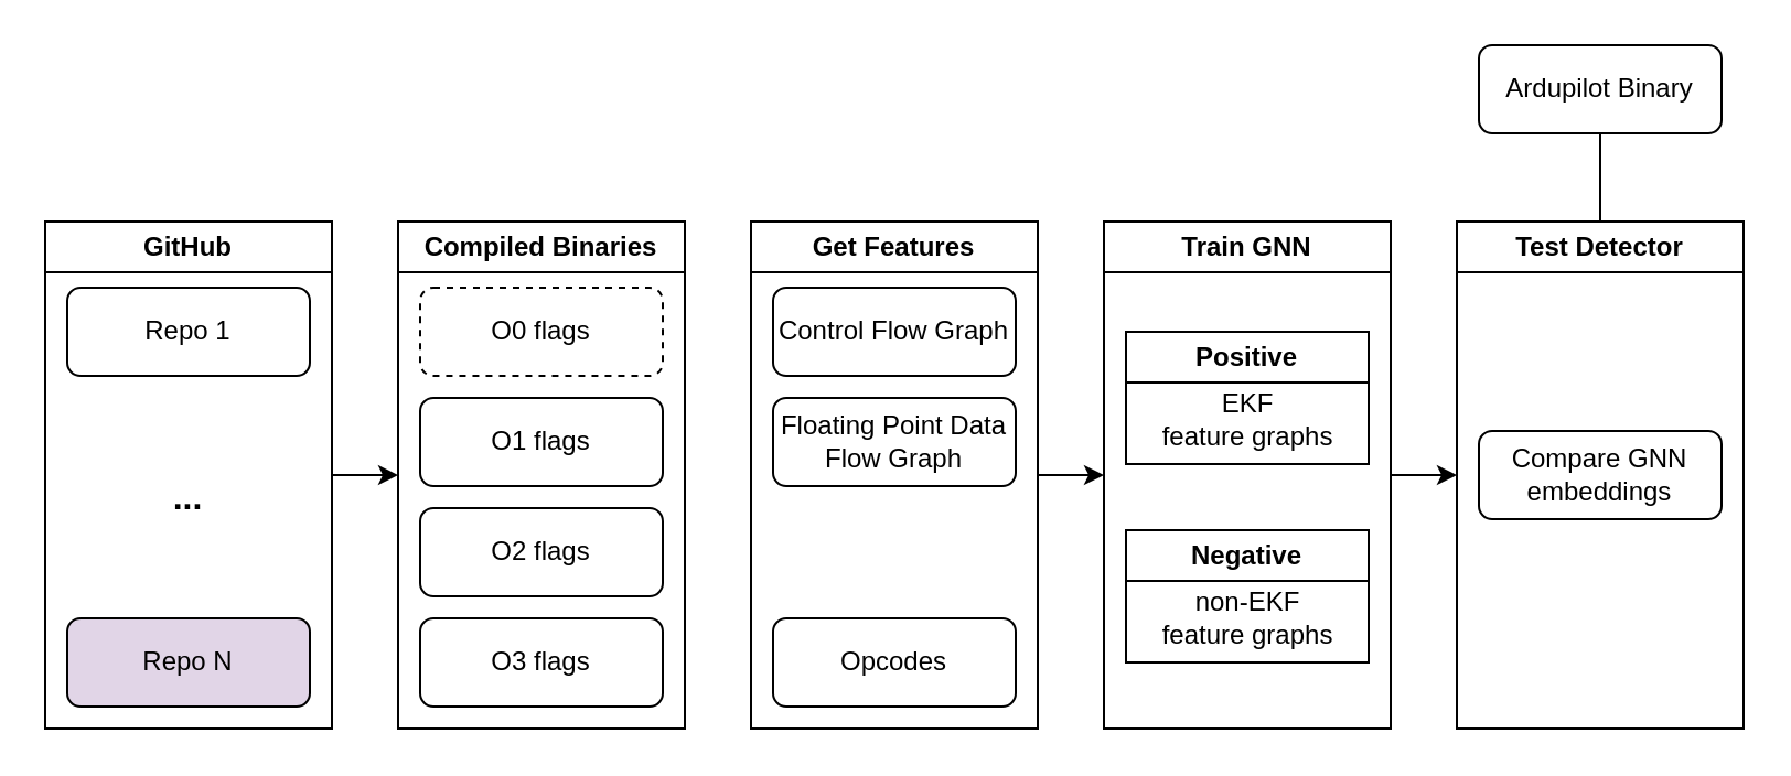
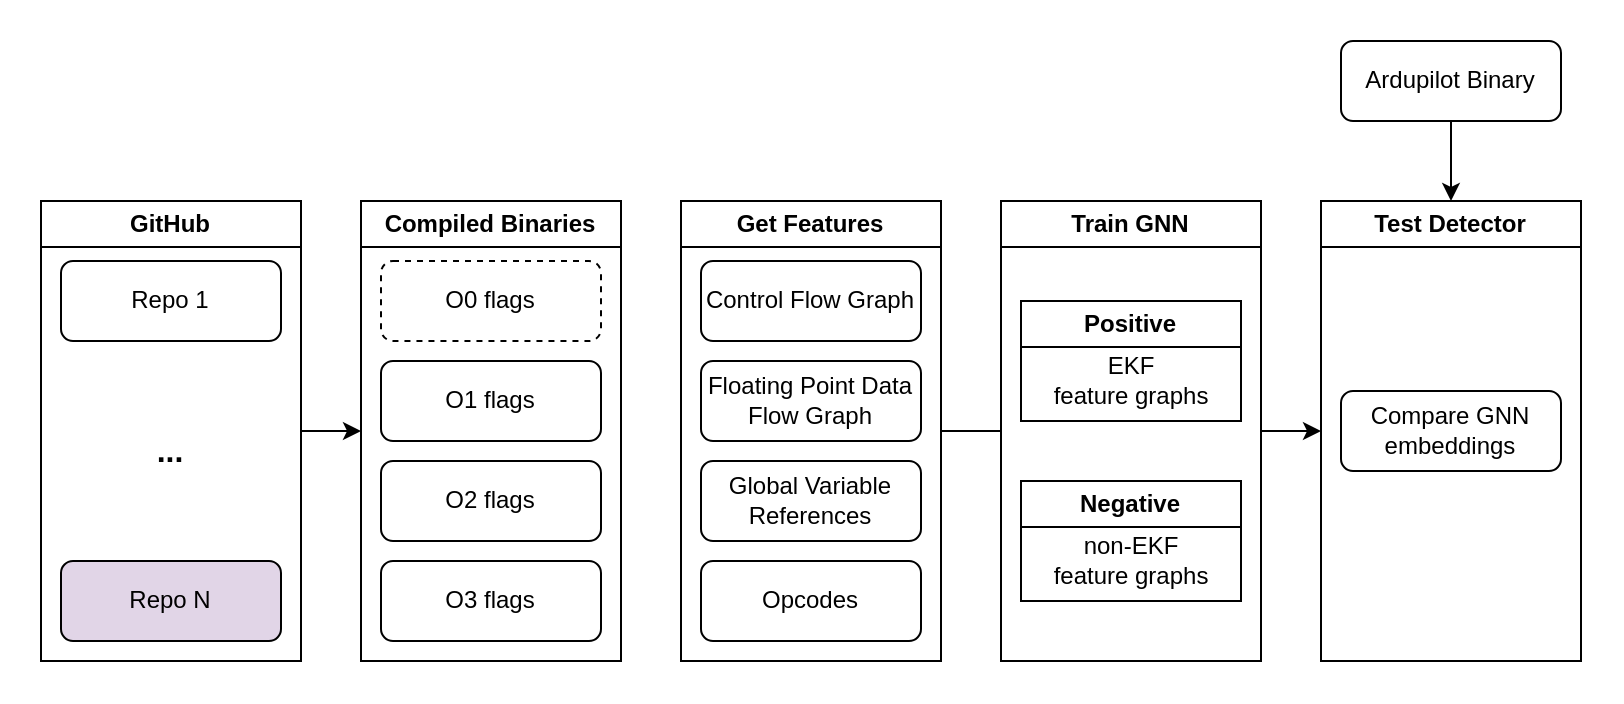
  <mxCell id="0" />
  <mxCell id="1" parent="0" />
  <mxCell id="2" style="edgeStyle=orthogonalEdgeStyle;rounded=0;orthogonalLoop=1;jettySize=auto;html=1;entryX=0;entryY=0.5;entryDx=0;entryDy=0;" edge="1" parent="1" source="3" target="7"><mxGeometry relative="1" as="geometry" /></mxCell>
  <mxCell id="3" value="GitHub" style="swimlane;whiteSpace=wrap;html=1;" vertex="1" parent="1"><mxGeometry x="20" y="100" width="130" height="230" as="geometry" /></mxCell>
  <mxCell id="4" value="Repo 1" style="rounded=1;whiteSpace=wrap;html=1;" vertex="1" parent="3"><mxGeometry x="10" y="30" width="110" height="40" as="geometry" /></mxCell>
  <mxCell id="5" value="&lt;font style=&quot;font-size: 16px;&quot;&gt;...&lt;/font&gt;" style="text;html=1;align=center;verticalAlign=middle;whiteSpace=wrap;rounded=0;fontStyle=1" vertex="1" parent="3"><mxGeometry x="35" y="110" width="60" height="30" as="geometry" /></mxCell>
  <mxCell id="6" value="Repo N" style="rounded=1;whiteSpace=wrap;html=1;fillColor=#e1d5e7;" vertex="1" parent="3"><mxGeometry x="10" y="180" width="110" height="40" as="geometry" /></mxCell>
  <mxCell id="7" value="Compiled Binaries" style="swimlane;whiteSpace=wrap;html=1;" vertex="1" parent="1"><mxGeometry x="180" y="100" width="130" height="230" as="geometry" /></mxCell>
  <mxCell id="8" value="O0 flags" style="rounded=1;whiteSpace=wrap;html=1;dashed=1;" vertex="1" parent="7"><mxGeometry x="10" y="30" width="110" height="40" as="geometry" /></mxCell>
  <mxCell id="9" value="O3 flags" style="rounded=1;whiteSpace=wrap;html=1;" vertex="1" parent="7"><mxGeometry x="10" y="180" width="110" height="40" as="geometry" /></mxCell>
  <mxCell id="10" value="O2 flags" style="rounded=1;whiteSpace=wrap;html=1;" vertex="1" parent="7"><mxGeometry x="10" y="130" width="110" height="40" as="geometry" /></mxCell>
  <mxCell id="11" value="O1 flags" style="rounded=1;whiteSpace=wrap;html=1;" vertex="1" parent="7"><mxGeometry x="10" y="80" width="110" height="40" as="geometry" /></mxCell>
  <mxCell id="12" style="edgeStyle=orthogonalEdgeStyle;rounded=0;orthogonalLoop=1;jettySize=auto;html=1;" edge="1" parent="1" source="13"><mxGeometry relative="1" as="geometry"><mxPoint x="660" y="215" as="targetPoint" /></mxGeometry></mxCell>
  <mxCell id="13" value="Train GNN" style="swimlane;whiteSpace=wrap;html=1;" vertex="1" parent="1"><mxGeometry x="500" y="100" width="130" height="230" as="geometry" /></mxCell>
  <mxCell id="14" value="Negative" style="swimlane;whiteSpace=wrap;html=1;" vertex="1" parent="13"><mxGeometry x="10" y="140" width="110" height="60" as="geometry" /></mxCell>
  <mxCell id="15" value="non-EKF&lt;br&gt;feature graphs" style="text;html=1;align=center;verticalAlign=middle;resizable=0;points=[];autosize=1;strokeColor=none;fillColor=none;" vertex="1" parent="14"><mxGeometry x="5" y="20" width="100" height="40" as="geometry" /></mxCell>
  <mxCell id="16" value="Positive" style="swimlane;whiteSpace=wrap;html=1;" vertex="1" parent="13"><mxGeometry x="10" y="50" width="110" height="60" as="geometry" /></mxCell>
  <mxCell id="17" value="EKF&lt;br&gt;feature graphs" style="text;html=1;align=center;verticalAlign=middle;resizable=0;points=[];autosize=1;strokeColor=none;fillColor=none;" vertex="1" parent="16"><mxGeometry x="5" y="20" width="100" height="40" as="geometry" /></mxCell>
- <mxCell id="18" style="edgeStyle=orthogonalEdgeStyle;rounded=0;orthogonalLoop=1;jettySize=auto;html=1;exitX=1;exitY=0.5;exitDx=0;exitDy=0;entryX=0;entryY=0.5;entryDx=0;entryDy=0;" edge="1" parent="1" source="19" target="13"><mxGeometry relative="1" as="geometry" /></mxCell>
+ <mxCell id="18" style="edgeStyle=orthogonalEdgeStyle;rounded=0;orthogonalLoop=1;jettySize=auto;html=1;exitX=1;exitY=0.5;exitDx=0;exitDy=0;entryX=0;entryY=0.5;entryDx=0;entryDy=0;endArrow=none;" edge="1" parent="1" source="19" target="13"><mxGeometry relative="1" as="geometry" /></mxCell>
  <mxCell id="19" value="Get Features" style="swimlane;whiteSpace=wrap;html=1;" vertex="1" parent="1"><mxGeometry x="340" y="100" width="130" height="230" as="geometry" /></mxCell>
  <mxCell id="20" value="Control Flow Graph" style="rounded=1;whiteSpace=wrap;html=1;" vertex="1" parent="19"><mxGeometry x="10" y="30" width="110" height="40" as="geometry" /></mxCell>
  <mxCell id="21" value="Floating Point Data Flow Graph" style="rounded=1;whiteSpace=wrap;html=1;" vertex="1" parent="19"><mxGeometry x="10" y="80" width="110" height="40" as="geometry" /></mxCell>
+ <mxCell id="22" value="Global Variable References" style="rounded=1;whiteSpace=wrap;html=1;" vertex="1" parent="19"><mxGeometry x="10" y="130" width="110" height="40" as="geometry" /></mxCell>
  <mxCell id="23" value="Opcodes" style="rounded=1;whiteSpace=wrap;html=1;" vertex="1" parent="19"><mxGeometry x="10" y="180" width="110" height="40" as="geometry" /></mxCell>
  <mxCell id="24" value="Test Detector" style="swimlane;whiteSpace=wrap;html=1;" vertex="1" parent="1"><mxGeometry x="660" y="100" width="130" height="230" as="geometry" /></mxCell>
  <mxCell id="25" value="Compare GNN embeddings" style="rounded=1;whiteSpace=wrap;html=1;" vertex="1" parent="24"><mxGeometry x="10" y="95" width="110" height="40" as="geometry" /></mxCell>
- <mxCell id="26" style="edgeStyle=orthogonalEdgeStyle;rounded=0;orthogonalLoop=1;jettySize=auto;html=1;entryX=0.5;entryY=0;entryDx=0;entryDy=0;endArrow=none;" edge="1" parent="1" source="27" target="24"><mxGeometry relative="1" as="geometry" /></mxCell>
+ <mxCell id="26" style="edgeStyle=orthogonalEdgeStyle;rounded=0;orthogonalLoop=1;jettySize=auto;html=1;entryX=0.5;entryY=0;entryDx=0;entryDy=0;" edge="1" parent="1" source="27" target="24"><mxGeometry relative="1" as="geometry" /></mxCell>
  <mxCell id="27" value="Ardupilot Binary" style="rounded=1;whiteSpace=wrap;html=1;" vertex="1" parent="1"><mxGeometry x="670" y="20" width="110" height="40" as="geometry" /></mxCell>
